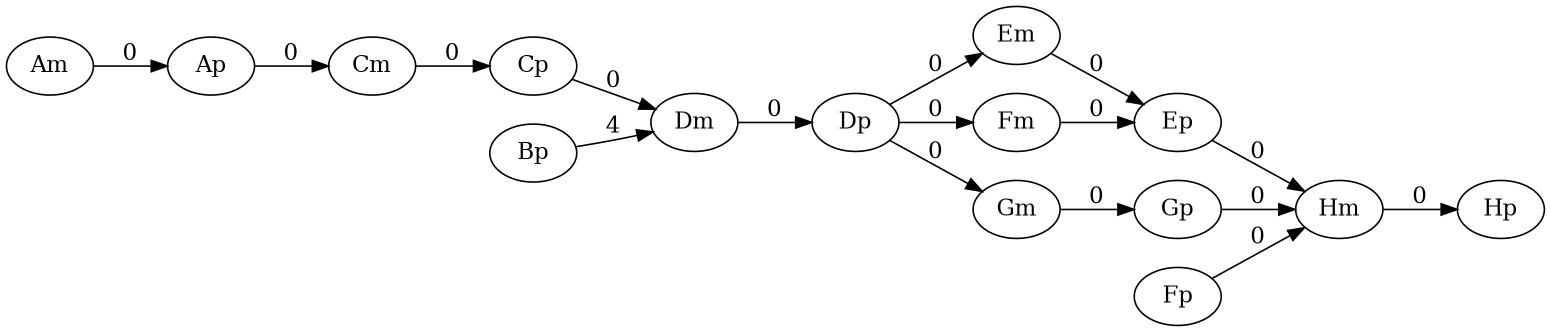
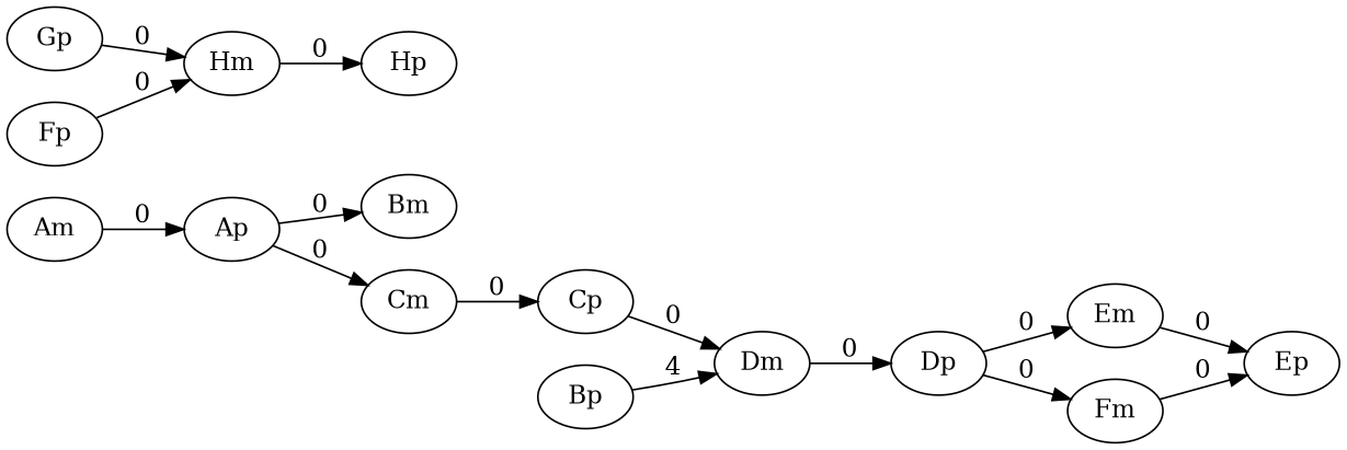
  digraph {
    rankdir=LR
    Am
    Ap
+   Bm
    Cm
    Cp
    Bp
    Dm
    Dp
    Em
    Fm
-   Gm
    Ep
    Gp
    Hm
    Fp
    Hp
    Am -> Ap [label=0]
+   Ap -> Bm [label=0]
    Ap -> Cm [label=0]
    Cm -> Cp [label=0]
    Cp -> Dm [label=0]
    Bp -> Dm [label=4]
    Dm -> Dp [label=0]
    Dp -> Em [label=0]
    Dp -> Fm [label=0]
-   Dp -> Gm [label=0]
    Em -> Ep [label=0]
    Fm -> Ep [label=0]
-   Gm -> Gp [label=0]
-   Ep -> Hm [label=0]
    Gp -> Hm [label=0]
    Hm -> Hp [label=0]
    Fp -> Hm [label=0]
  }
